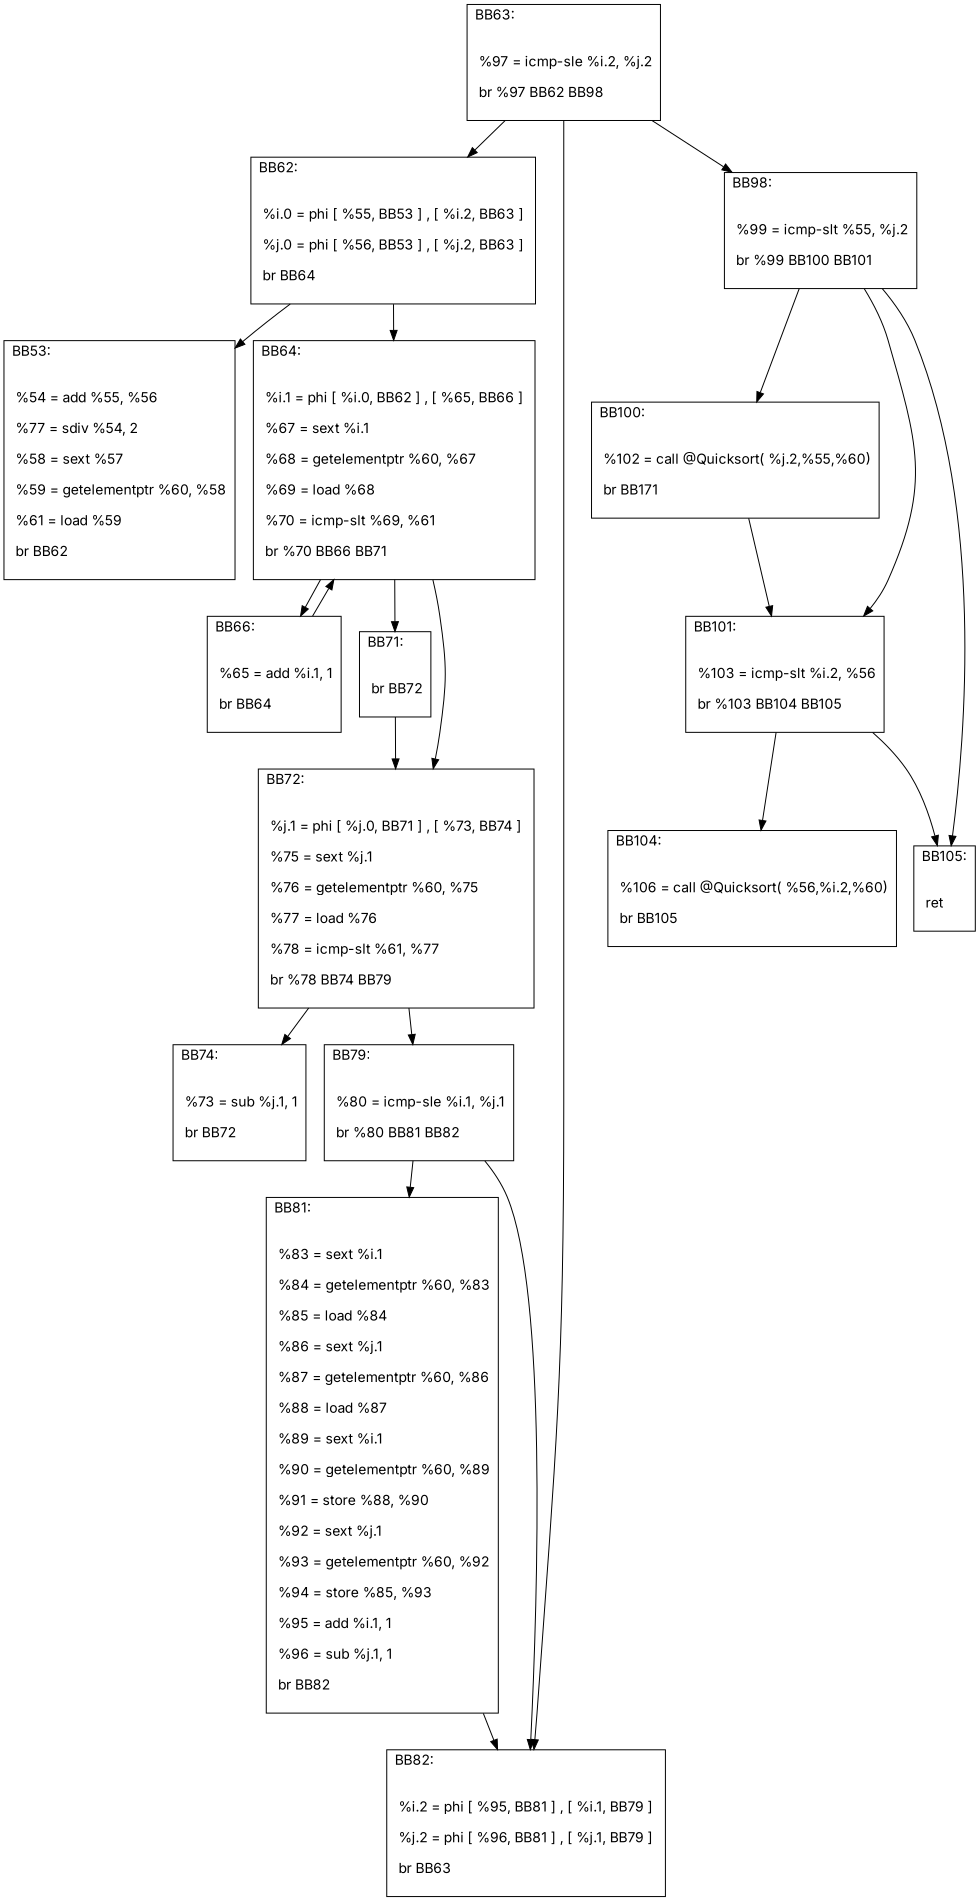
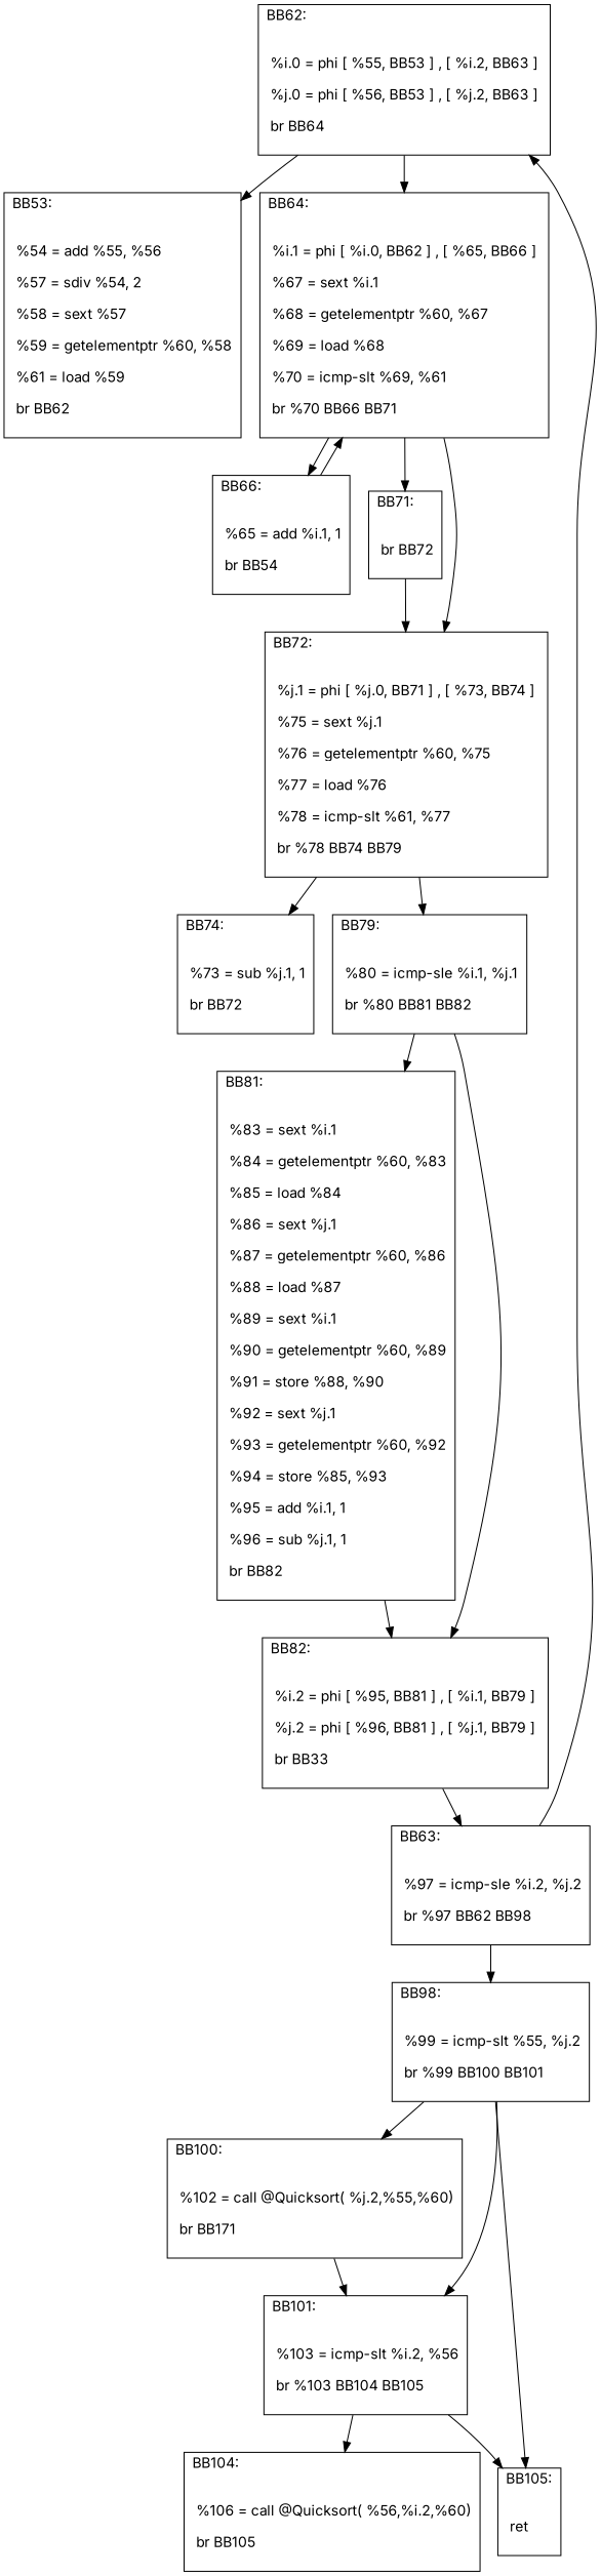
  digraph {
    fontname=Inter
    node [fontname=Inter shape=record]
    edge [fontname=Inter]
-   n1 [label="{BB53:\l\l\n             %54 = add %55, %56\l\n             %77 = sdiv %54, 2\l\n             %58 = sext %57\l\n             %59 = getelementptr %60, %58\l\n             %61 = load %59\l\n             br BB62\l\n             }"]
+   n1 [label="{BB53:\l\l\n             %54 = add %55, %56\l\n             %57 = sdiv %54, 2\l\n             %58 = sext %57\l\n             %59 = getelementptr %60, %58\l\n             %61 = load %59\l\n             br BB62\l\n             }"]
    n2 [label="{BB62:\l\l\n             %i.0 = phi [ %55, BB53 ] , [ %i.2, BB63 ] \l\n             %j.0 = phi [ %56, BB53 ] , [ %j.2, BB63 ] \l\n             br BB64\l\n             }"]
    n3 [label="{BB64:\l\l\n             %i.1 = phi [ %i.0, BB62 ] , [ %65, BB66 ] \l\n             %67 = sext %i.1\l\n             %68 = getelementptr %60, %67\l\n             %69 = load %68\l\n             %70 = icmp-slt %69, %61\l\n             br %70 BB66 BB71\l\n             }"]
-   n4 [label="{BB66:\l\l\n             %65 = add %i.1, 1\l\n             br BB64\l\n             }"]
+   n4 [label="{BB66:\l\l\n             %65 = add %i.1, 1\l\n             br BB54\l\n             }"]
    n5 [label="{BB71:\l\l\n             br BB72\l\n             }"]
    n6 [label="{BB72:\l\l\n             %j.1 = phi [ %j.0, BB71 ] , [ %73, BB74 ] \l\n             %75 = sext %j.1\l\n             %76 = getelementptr %60, %75\l\n             %77 = load %76\l\n             %78 = icmp-slt %61, %77\l\n             br %78 BB74 BB79\l\n             }"]
    n7 [label="{BB74:\l\l\n             %73 = sub %j.1, 1\l\n             br BB72\l\n             }"]
    n8 [label="{BB79:\l\l\n             %80 = icmp-sle %i.1, %j.1\l\n             br %80 BB81 BB82\l\n             }"]
    n9 [label="{BB81:\l\l\n             %83 = sext %i.1\l\n             %84 = getelementptr %60, %83\l\n             %85 = load %84\l\n             %86 = sext %j.1\l\n             %87 = getelementptr %60, %86\l\n             %88 = load %87\l\n             %89 = sext %i.1\l\n             %90 = getelementptr %60, %89\l\n             %91 = store %88, %90\l\n             %92 = sext %j.1\l\n             %93 = getelementptr %60, %92\l\n             %94 = store %85, %93\l\n             %95 = add %i.1, 1\l\n             %96 = sub %j.1, 1\l\n             br BB82\l\n             }"]
-   n10 [label="{BB82:\l\l\n             %i.2 = phi [ %95, BB81 ] , [ %i.1, BB79 ] \l\n             %j.2 = phi [ %96, BB81 ] , [ %j.1, BB79 ] \l\n             br BB63\l\n             }"]
+   n10 [label="{BB82:\l\l\n             %i.2 = phi [ %95, BB81 ] , [ %i.1, BB79 ] \l\n             %j.2 = phi [ %96, BB81 ] , [ %j.1, BB79 ] \l\n             br BB33\l\n             }"]
    n11 [label="{BB63:\l\l\n             %97 = icmp-sle %i.2, %j.2\l\n             br %97 BB62 BB98\l\n             }"]
    n12 [label="{BB98:\l\l\n             %99 = icmp-slt %55, %j.2\l\n             br %99 BB100 BB101\l\n             }"]
    n13 [label="{BB100:\l\l\n             %102 = call @Quicksort( %j.2,%55,%60)\l\n             br BB171\l\n             }"]
    n14 [label="{BB101:\l\l\n             %103 = icmp-slt %i.2, %56\l\n             br %103 BB104 BB105\l\n             }"]
    n15 [label="{BB105:\l\l\n             ret\l\n             }"]
    n16 [label="{BB104:\l\l\n             %106 = call @Quicksort( %56,%i.2,%60)\l\n             br BB105\l\n             }"]
    n2 -> n1
    n2 -> n3
    n3 -> n4
    n3 -> n5
    n3 -> n6
    n4 -> n3
    n5 -> n6
    n6 -> n7
    n6 -> n8
    n8 -> n9
    n8 -> n10
    n9 -> n10
-   n11 -> n10
+   n10 -> n11
    n11 -> n2
    n11 -> n12
    n12 -> n13
    n12 -> n14
    n12 -> n15
    n13 -> n14
    n14 -> n15
    n14 -> n16
  }
